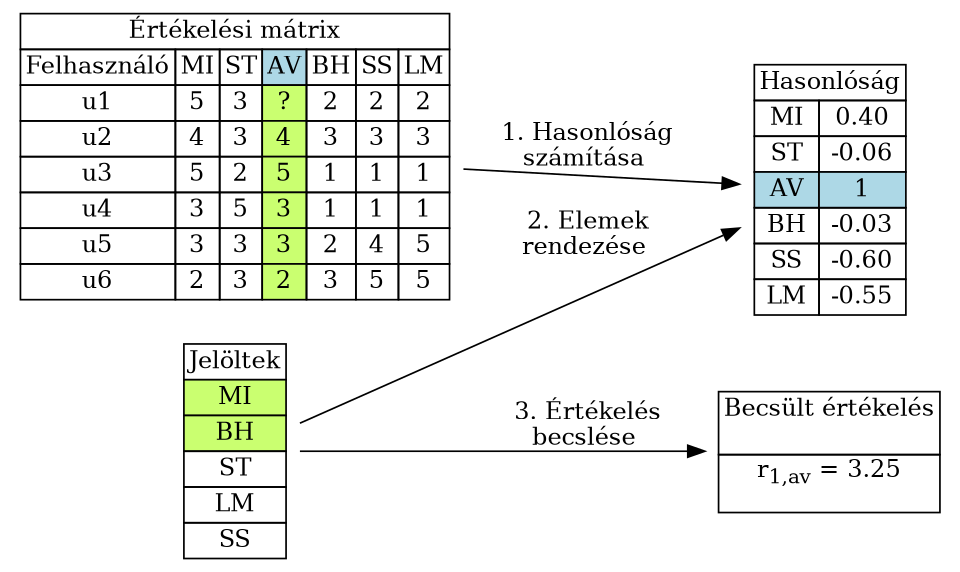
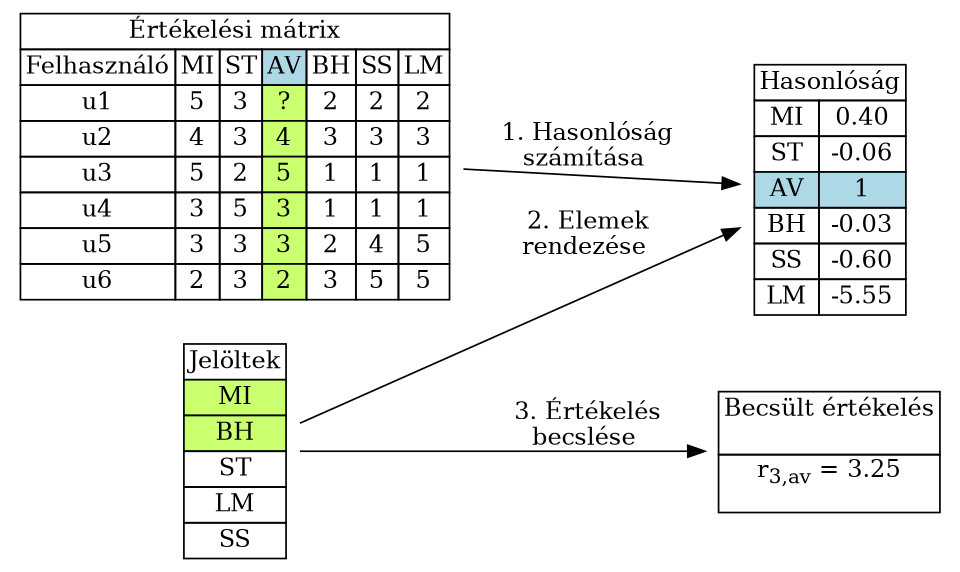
  digraph {
    rankdir=LR
    node [shape=plaintext]
    n1 [label=<     <table border="0" cellborder="1" cellspacing="0">         <tr><td colspan="7">Értékelési mátrix</td></tr>         <tr><td>Felhasználó</td><td>MI</td><td>ST</td><td bgcolor="lightblue">AV</td><td>BH</td><td>SS</td><td>LM</td></tr>         <tr><td>u1</td><td>5</td><td>3</td><td bgcolor="darkolivegreen1">?</td><td>2</td><td>2</td><td>2</td></tr>         <tr><td>u2</td><td>4</td><td>3</td><td bgcolor="darkolivegreen1">4</td><td>3</td><td>3</td><td>3</td></tr>         <tr><td>u3</td><td>5</td><td>2</td><td bgcolor="darkolivegreen1">5</td><td>1</td><td>1</td><td>1</td></tr>         <tr><td>u4</td><td>3</td><td>5</td><td bgcolor="darkolivegreen1">3</td><td>1</td><td>1</td><td>1</td></tr>         <tr><td>u5</td><td>3</td><td>3</td><td bgcolor="darkolivegreen1">3</td><td>2</td><td>4</td><td>5</td></tr>         <tr><td>u6</td><td>2</td><td>3</td><td bgcolor="darkolivegreen1">2</td><td>3</td><td>5</td><td>5</td></tr>     </table>   >]
-   n2 [label=<     <table border="0" cellborder="1" cellspacing="0">         <tr><td colspan="2">Hasonlóság</td></tr>         <tr><td>MI</td><td>0.40</td></tr>         <tr><td>ST</td><td>-0.06</td></tr>         <tr><td bgcolor="lightblue">AV</td><td bgcolor="lightblue">1</td></tr>         <tr><td>BH</td><td>-0.03</td></tr>         <tr><td>SS</td><td>-0.60</td></tr>         <tr><td>LM</td><td>-0.55</td></tr>     </table>   >]
+   n2 [label=<     <table border="0" cellborder="1" cellspacing="0">         <tr><td colspan="2">Hasonlóság</td></tr>         <tr><td>MI</td><td>0.40</td></tr>         <tr><td>ST</td><td>-0.06</td></tr>         <tr><td bgcolor="lightblue">AV</td><td bgcolor="lightblue">1</td></tr>         <tr><td>BH</td><td>-0.03</td></tr>         <tr><td>SS</td><td>-0.60</td></tr>         <tr><td>LM</td><td>-5.55</td></tr>     </table>   >]
    n3 [label=<     <table border="0" cellborder="1" cellspacing="0">         <tr><td>Jelöltek</td></tr>         <tr><td bgcolor="darkolivegreen1">MI</td></tr>         <tr><td bgcolor="darkolivegreen1">BH</td></tr>         <tr><td>ST</td></tr>         <tr><td>LM</td></tr>         <tr><td>SS</td></tr>     </table>   >]
-   n4 [label=<     <table border="0" cellborder="1" cellspacing="0">         <tr><td HEIGHT="10">Becsült értékelés<br/><br/></td></tr>         <tr><td HEIGHT="10">r<sub>1,av</sub> = 3.25<br/><br/></td></tr>     </table> >]
+   n4 [label=<     <table border="0" cellborder="1" cellspacing="0">         <tr><td HEIGHT="10">Becsült értékelés<br/><br/></td></tr>         <tr><td HEIGHT="10">r<sub>3,av</sub> = 3.25<br/><br/></td></tr>     </table> >]
    n1 -> n2 [label=" 1. Hasonlóság\nszámítása"]
    n3 -> n2 [label=" 2. Elemek\nrendezése"]
    n3 -> n4 [label=" 3. Értékelés\nbecslése"]
  }
